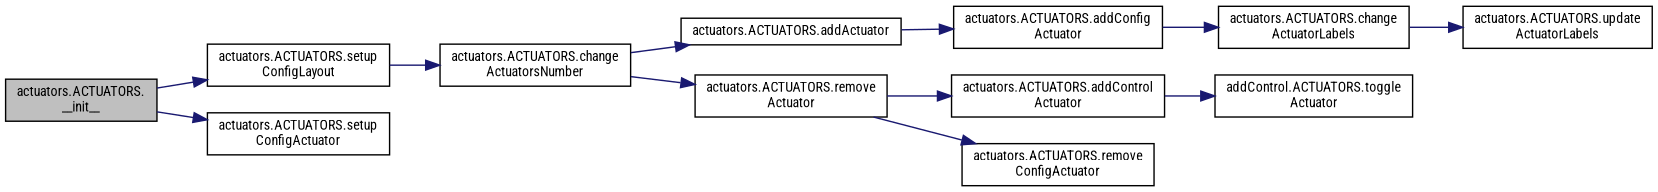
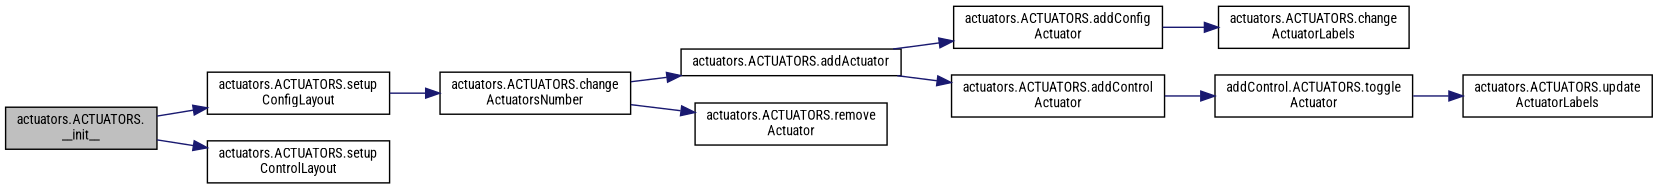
  digraph {
    fontname="Roboto Condensed"
    rankdir=LR
    node [color=black fillcolor=white fontname="Roboto Condensed" fontsize=10 shape=record style=filled]
    edge [color=midnightblue fontname="Roboto Condensed" fontsize=10 labelfontname=Helvetica labelfontsize=10 style=solid]
    n1 [fillcolor=grey75 fontcolor=black height=0.2 label="actuators.ACTUATORS.\l__init__" width=0.4]
    n2 [height=0.2 label="actuators.ACTUATORS.setup\lConfigLayout" width=0.4]
-   n3 [height=0.2 label="actuators.ACTUATORS.setup\lConfigActuator" width=0.4]
+   n3 [height=0.2 label="actuators.ACTUATORS.setup\lControlLayout" width=0.4]
    n4 [height=0.2 label="actuators.ACTUATORS.change\lActuatorsNumber" width=0.4]
    n5 [height=0.2 label="actuators.ACTUATORS.addActuator" width=0.4]
    n6 [height=0.2 label="actuators.ACTUATORS.remove\lActuator" width=0.4]
    n7 [height=0.2 label="actuators.ACTUATORS.addConfig\lActuator" width=0.4]
    n8 [height=0.2 label="actuators.ACTUATORS.addControl\lActuator" width=0.4]
-   n9 [height=0.2 label="actuators.ACTUATORS.remove\lConfigActuator" width=0.4]
    n10 [height=0.2 label="actuators.ACTUATORS.change\lActuatorLabels" width=0.4]
    n11 [height=0.2 label="addControl.ACTUATORS.toggle\lActuator" width=0.4]
    n12 [height=0.2 label="actuators.ACTUATORS.update\lActuatorLabels" width=0.4]
    n1 -> n2
    n1 -> n3
    n2 -> n4
    n4 -> n5
    n4 -> n6
    n5 -> n7
-   n6 -> n8
-   n6 -> n9
+   n5 -> n8
    n7 -> n10
    n8 -> n11
-   n10 -> n12
+   n11 -> n12
  }
